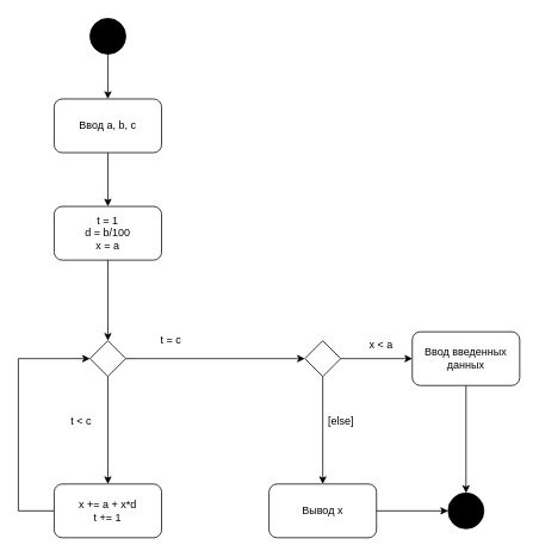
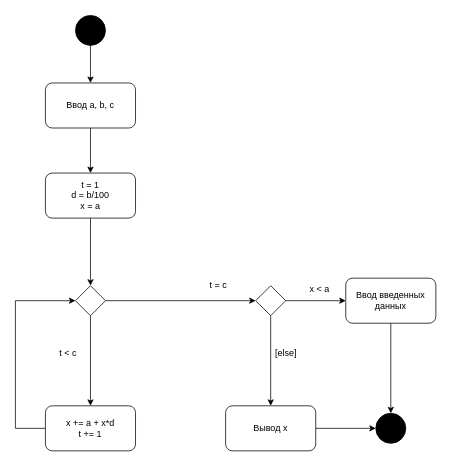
  <mxCell id="0" />
  <mxCell id="1" parent="0" />
  <mxCell id="2" style="edgeStyle=orthogonalEdgeStyle;rounded=0;orthogonalLoop=1;jettySize=auto;html=1;" edge="1" parent="1" source="3" target="7"><mxGeometry relative="1" as="geometry" /></mxCell>
  <mxCell id="3" value="Ввод a, b, c" style="rounded=1;whiteSpace=wrap;html=1;" vertex="1" parent="1"><mxGeometry x="60" y="110" width="120" height="60" as="geometry" /></mxCell>
  <mxCell id="4" style="edgeStyle=orthogonalEdgeStyle;rounded=0;orthogonalLoop=1;jettySize=auto;html=1;entryX=0.5;entryY=0;entryDx=0;entryDy=0;" edge="1" parent="1" source="5" target="3"><mxGeometry relative="1" as="geometry" /></mxCell>
  <mxCell id="5" value="" style="ellipse;whiteSpace=wrap;html=1;aspect=fixed;fillColor=#000000;" vertex="1" parent="1"><mxGeometry x="100" y="20" width="40" height="40" as="geometry" /></mxCell>
  <mxCell id="6" style="edgeStyle=orthogonalEdgeStyle;rounded=0;orthogonalLoop=1;jettySize=auto;html=1;entryX=0.5;entryY=0;entryDx=0;entryDy=0;" edge="1" parent="1" source="7" target="10"><mxGeometry relative="1" as="geometry" /></mxCell>
  <mxCell id="7" value="t = 1&lt;br&gt;d = b/100&lt;br&gt;x = a" style="rounded=1;whiteSpace=wrap;html=1;" vertex="1" parent="1"><mxGeometry x="60" y="230" width="120" height="60" as="geometry" /></mxCell>
  <mxCell id="8" style="edgeStyle=orthogonalEdgeStyle;rounded=0;orthogonalLoop=1;jettySize=auto;html=1;entryX=0.5;entryY=0;entryDx=0;entryDy=0;" edge="1" parent="1" source="10" target="15"><mxGeometry relative="1" as="geometry" /></mxCell>
  <mxCell id="9" style="edgeStyle=orthogonalEdgeStyle;rounded=0;orthogonalLoop=1;jettySize=auto;html=1;entryX=0;entryY=0.5;entryDx=0;entryDy=0;" edge="1" parent="1" source="10" target="13"><mxGeometry relative="1" as="geometry" /></mxCell>
  <mxCell id="10" value="" style="rhombus;whiteSpace=wrap;html=1;" vertex="1" parent="1"><mxGeometry x="100" y="380" width="40" height="40" as="geometry" /></mxCell>
  <mxCell id="11" style="edgeStyle=orthogonalEdgeStyle;rounded=0;orthogonalLoop=1;jettySize=auto;html=1;" edge="1" parent="1" source="13" target="19"><mxGeometry relative="1" as="geometry" /></mxCell>
  <mxCell id="12" style="edgeStyle=orthogonalEdgeStyle;rounded=0;orthogonalLoop=1;jettySize=auto;html=1;" edge="1" parent="1" source="13" target="17"><mxGeometry relative="1" as="geometry" /></mxCell>
  <mxCell id="13" value="" style="rhombus;whiteSpace=wrap;html=1;" vertex="1" parent="1"><mxGeometry x="340" y="380" width="40" height="40" as="geometry" /></mxCell>
  <mxCell id="14" style="edgeStyle=orthogonalEdgeStyle;rounded=0;orthogonalLoop=1;jettySize=auto;html=1;entryX=0;entryY=0.5;entryDx=0;entryDy=0;" edge="1" parent="1" source="15" target="10"><mxGeometry relative="1" as="geometry"><Array as="points"><mxPoint x="20" y="570" /><mxPoint x="20" y="400" /></Array></mxGeometry></mxCell>
  <mxCell id="15" value="x += a + x*d&lt;br&gt;t += 1" style="rounded=1;whiteSpace=wrap;html=1;" vertex="1" parent="1"><mxGeometry x="60" y="540" width="120" height="60" as="geometry" /></mxCell>
  <mxCell id="16" style="edgeStyle=orthogonalEdgeStyle;rounded=0;orthogonalLoop=1;jettySize=auto;html=1;entryX=0;entryY=0.5;entryDx=0;entryDy=0;" edge="1" parent="1" source="17" target="24"><mxGeometry relative="1" as="geometry" /></mxCell>
  <mxCell id="17" value="Вывод x" style="rounded=1;whiteSpace=wrap;html=1;" vertex="1" parent="1"><mxGeometry x="300" y="540" width="120" height="60" as="geometry" /></mxCell>
  <mxCell id="18" style="edgeStyle=orthogonalEdgeStyle;rounded=0;orthogonalLoop=1;jettySize=auto;html=1;" edge="1" parent="1" source="19" target="24"><mxGeometry relative="1" as="geometry" /></mxCell>
  <mxCell id="19" value="Ввод введенных данных" style="rounded=1;whiteSpace=wrap;html=1;" vertex="1" parent="1"><mxGeometry x="460" y="370" width="120" height="60" as="geometry" /></mxCell>
  <mxCell id="20" value="x &amp;lt; a" style="text;html=1;align=center;verticalAlign=middle;resizable=0;points=[];autosize=1;strokeColor=none;fillColor=none;" vertex="1" parent="1"><mxGeometry x="400" y="370" width="50" height="30" as="geometry" /></mxCell>
  <mxCell id="21" value="[else]" style="text;html=1;align=center;verticalAlign=middle;resizable=0;points=[];autosize=1;strokeColor=none;fillColor=none;" vertex="1" parent="1"><mxGeometry x="355" y="455" width="50" height="30" as="geometry" /></mxCell>
- <mxCell id="22" value="t = c" style="text;html=1;align=center;verticalAlign=middle;resizable=0;points=[];autosize=1;strokeColor=none;fillColor=none;" vertex="1" parent="1"><mxGeometry x="165" y="365" width="50" height="30" as="geometry" /></mxCell>
+ <mxCell id="22" value="t = c" style="text;html=1;align=center;verticalAlign=middle;resizable=0;points=[];autosize=1;strokeColor=none;fillColor=none;" vertex="1" parent="1"><mxGeometry x="265" y="365" width="50" height="30" as="geometry" /></mxCell>
  <mxCell id="23" value="t &amp;lt; c" style="text;html=1;align=center;verticalAlign=middle;resizable=0;points=[];autosize=1;strokeColor=none;fillColor=none;" vertex="1" parent="1"><mxGeometry x="65" y="455" width="50" height="30" as="geometry" /></mxCell>
  <mxCell id="24" value="" style="ellipse;whiteSpace=wrap;html=1;aspect=fixed;fillColor=#000000;" vertex="1" parent="1"><mxGeometry x="500" y="550" width="40" height="40" as="geometry" /></mxCell>
